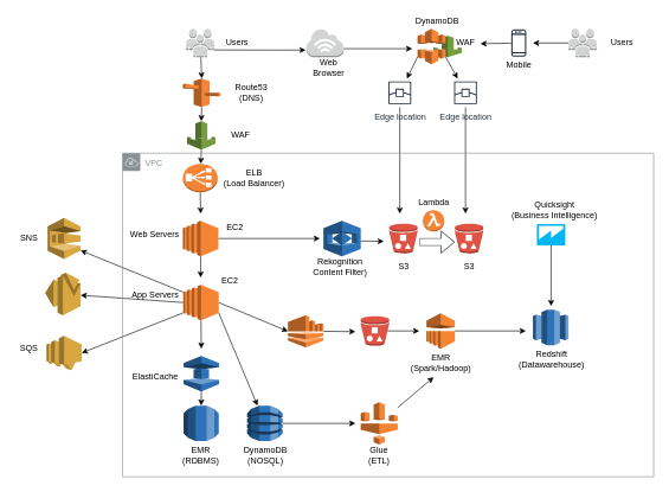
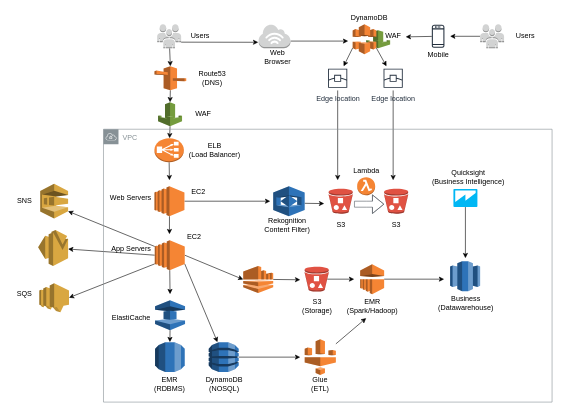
  <mxCell id="0" />
  <mxCell id="1" parent="0" />
  <mxCell id="2" style="edgeStyle=none;rounded=0;orthogonalLoop=1;jettySize=auto;html=1;exitX=0.5;exitY=1;exitDx=0;exitDy=0;exitPerimeter=0;" edge="1" parent="1" source="4"><mxGeometry relative="1" as="geometry"><mxPoint x="282" y="390" as="targetPoint" /></mxGeometry></mxCell>
  <mxCell id="3" style="edgeStyle=none;rounded=0;orthogonalLoop=1;jettySize=auto;html=1;exitX=1;exitY=0.5;exitDx=0;exitDy=0;exitPerimeter=0;" edge="1" parent="1" source="4"><mxGeometry relative="1" as="geometry"><mxPoint x="450" y="335" as="targetPoint" /></mxGeometry></mxCell>
  <mxCell id="4" value="" style="outlineConnect=0;dashed=0;verticalLabelPosition=bottom;verticalAlign=top;align=center;html=1;shape=mxgraph.aws3.ec2;fillColor=#F58534;gradientColor=none;" vertex="1" parent="1"><mxGeometry x="257" y="310" width="50" height="50" as="geometry" /></mxCell>
  <mxCell id="5" style="edgeStyle=none;rounded=0;orthogonalLoop=1;jettySize=auto;html=1;exitX=0.5;exitY=1;exitDx=0;exitDy=0;exitPerimeter=0;" edge="1" parent="1" source="11"><mxGeometry relative="1" as="geometry"><mxPoint x="283" y="490" as="targetPoint" /></mxGeometry></mxCell>
  <mxCell id="6" style="edgeStyle=none;rounded=0;orthogonalLoop=1;jettySize=auto;html=1;exitX=1;exitY=0.79;exitDx=0;exitDy=0;exitPerimeter=0;" edge="1" parent="1" source="11" target="16"><mxGeometry relative="1" as="geometry" /></mxCell>
  <mxCell id="7" style="edgeStyle=none;rounded=0;orthogonalLoop=1;jettySize=auto;html=1;exitX=1;exitY=0.5;exitDx=0;exitDy=0;exitPerimeter=0;entryX=0;entryY=0.5;entryDx=0;entryDy=0;entryPerimeter=0;" edge="1" parent="1" source="11" target="35"><mxGeometry relative="1" as="geometry" /></mxCell>
  <mxCell id="8" style="edgeStyle=none;rounded=0;orthogonalLoop=1;jettySize=auto;html=1;exitX=0;exitY=0.5;exitDx=0;exitDy=0;exitPerimeter=0;" edge="1" parent="1" source="11" target="84"><mxGeometry relative="1" as="geometry"><mxPoint x="70" y="425" as="targetPoint" /></mxGeometry></mxCell>
  <mxCell id="9" style="edgeStyle=none;rounded=0;orthogonalLoop=1;jettySize=auto;html=1;exitX=0;exitY=0.21;exitDx=0;exitDy=0;exitPerimeter=0;entryX=1;entryY=0.79;entryDx=0;entryDy=0;entryPerimeter=0;" edge="1" parent="1" source="11" target="82"><mxGeometry relative="1" as="geometry"><mxPoint x="70" y="350" as="targetPoint" /></mxGeometry></mxCell>
  <mxCell id="10" style="edgeStyle=none;rounded=0;orthogonalLoop=1;jettySize=auto;html=1;exitX=0;exitY=0.79;exitDx=0;exitDy=0;exitPerimeter=0;entryX=1;entryY=0.5;entryDx=0;entryDy=0;entryPerimeter=0;" edge="1" parent="1" source="11" target="83"><mxGeometry relative="1" as="geometry"><mxPoint x="80" y="500" as="targetPoint" /></mxGeometry></mxCell>
  <mxCell id="11" value="" style="outlineConnect=0;dashed=0;verticalLabelPosition=bottom;verticalAlign=top;align=center;html=1;shape=mxgraph.aws3.ec2;fillColor=#F58534;gradientColor=none;" vertex="1" parent="1"><mxGeometry x="257.5" y="400" width="50" height="50" as="geometry" /></mxCell>
  <mxCell id="12" style="edgeStyle=none;rounded=0;orthogonalLoop=1;jettySize=auto;html=1;exitX=0.5;exitY=1;exitDx=0;exitDy=0;exitPerimeter=0;" edge="1" parent="1" source="13"><mxGeometry relative="1" as="geometry"><mxPoint x="282" y="300" as="targetPoint" /></mxGeometry></mxCell>
  <mxCell id="13" value="" style="outlineConnect=0;dashed=0;verticalLabelPosition=bottom;verticalAlign=top;align=center;html=1;shape=mxgraph.aws3.classic_load_balancer;fillColor=#F58534;gradientColor=none;" vertex="1" parent="1"><mxGeometry x="257" y="230" width="49" height="40" as="geometry" /></mxCell>
  <mxCell id="14" value="ELB&lt;br&gt;(Load Balancer)" style="text;html=1;resizable=0;autosize=1;align=center;verticalAlign=middle;points=[];fillColor=none;strokeColor=none;rounded=0;" vertex="1" parent="1"><mxGeometry x="307" y="235" width="100" height="30" as="geometry" /></mxCell>
  <mxCell id="15" style="edgeStyle=none;rounded=0;orthogonalLoop=1;jettySize=auto;html=1;" edge="1" parent="1" source="16"><mxGeometry relative="1" as="geometry"><mxPoint x="500" y="595" as="targetPoint" /></mxGeometry></mxCell>
  <mxCell id="16" value="" style="outlineConnect=0;dashed=0;verticalLabelPosition=bottom;verticalAlign=top;align=center;html=1;shape=mxgraph.aws3.dynamo_db;fillColor=#2E73B8;gradientColor=none;" vertex="1" parent="1"><mxGeometry x="347.5" y="570" width="50" height="50" as="geometry" /></mxCell>
  <mxCell id="17" value="" style="outlineConnect=0;dashed=0;verticalLabelPosition=bottom;verticalAlign=top;align=center;html=1;shape=mxgraph.aws3.rds;fillColor=#2E73B8;gradientColor=none;" vertex="1" parent="1"><mxGeometry x="258" y="570" width="49.5" height="50" as="geometry" /></mxCell>
  <mxCell id="18" style="edgeStyle=none;rounded=0;orthogonalLoop=1;jettySize=auto;html=1;exitX=0.5;exitY=1;exitDx=0;exitDy=0;exitPerimeter=0;entryX=0.5;entryY=0;entryDx=0;entryDy=0;entryPerimeter=0;" edge="1" parent="1" source="19" target="17"><mxGeometry relative="1" as="geometry" /></mxCell>
  <mxCell id="19" value="" style="outlineConnect=0;dashed=0;verticalLabelPosition=bottom;verticalAlign=top;align=center;html=1;shape=mxgraph.aws3.elasticache;fillColor=#2E73B8;gradientColor=none;" vertex="1" parent="1"><mxGeometry x="258" y="500" width="50" height="50" as="geometry" /></mxCell>
  <mxCell id="20" value="EC2" style="text;html=1;resizable=0;autosize=1;align=center;verticalAlign=middle;points=[];fillColor=none;strokeColor=none;rounded=0;" vertex="1" parent="1"><mxGeometry x="310" y="310" width="40" height="20" as="geometry" /></mxCell>
  <mxCell id="21" value="EC2" style="text;html=1;resizable=0;autosize=1;align=center;verticalAlign=middle;points=[];fillColor=none;strokeColor=none;rounded=0;" vertex="1" parent="1"><mxGeometry x="303" y="385" width="40" height="20" as="geometry" /></mxCell>
  <mxCell id="22" value="DynamoDB&lt;br&gt;(NOSQL)" style="text;html=1;resizable=0;autosize=1;align=center;verticalAlign=middle;points=[];fillColor=none;strokeColor=none;rounded=0;" vertex="1" parent="1"><mxGeometry x="332.5" y="625" width="80" height="30" as="geometry" /></mxCell>
  <mxCell id="23" value="ElastiCache" style="text;html=1;resizable=0;autosize=1;align=center;verticalAlign=middle;points=[];fillColor=none;strokeColor=none;rounded=0;" vertex="1" parent="1"><mxGeometry x="177.5" y="520" width="80" height="20" as="geometry" /></mxCell>
  <mxCell id="24" value="EMR&lt;br&gt;(RDBMS)" style="text;html=1;resizable=0;autosize=1;align=center;verticalAlign=middle;points=[];fillColor=none;strokeColor=none;rounded=0;" vertex="1" parent="1"><mxGeometry x="247" y="625" width="70" height="30" as="geometry" /></mxCell>
  <mxCell id="25" value="" style="outlineConnect=0;dashed=0;verticalLabelPosition=bottom;verticalAlign=top;align=center;html=1;shape=mxgraph.aws3.lambda_function;fillColor=#F58534;gradientColor=none;" vertex="1" parent="1"><mxGeometry x="595" y="295" width="30" height="30" as="geometry" /></mxCell>
  <mxCell id="26" style="edgeStyle=none;rounded=0;orthogonalLoop=1;jettySize=auto;html=1;exitX=1;exitY=0.57;exitDx=0;exitDy=0;exitPerimeter=0;" edge="1" parent="1" source="27"><mxGeometry relative="1" as="geometry"><mxPoint x="540" y="339" as="targetPoint" /></mxGeometry></mxCell>
  <mxCell id="27" value="" style="outlineConnect=0;dashed=0;verticalLabelPosition=bottom;verticalAlign=top;align=center;html=1;shape=mxgraph.aws3.rekognition;fillColor=#2E73B8;gradientColor=none;" vertex="1" parent="1"><mxGeometry x="455" y="310" width="52.5" height="50" as="geometry" /></mxCell>
  <mxCell id="28" value="Rekognition&lt;br&gt;Content Filter)" style="text;html=1;resizable=0;autosize=1;align=center;verticalAlign=middle;points=[];fillColor=none;strokeColor=none;rounded=0;" vertex="1" parent="1"><mxGeometry x="432.5" y="360" width="90" height="30" as="geometry" /></mxCell>
  <mxCell id="29" value="" style="outlineConnect=0;dashed=0;verticalLabelPosition=bottom;verticalAlign=top;align=center;html=1;shape=mxgraph.aws3.redshift;fillColor=#2E73B8;gradientColor=none;" vertex="1" parent="1"><mxGeometry x="750" y="435" width="50" height="50" as="geometry" /></mxCell>
- <mxCell id="30" value="Redshift&lt;br&gt;(Datawarehouse)" style="text;html=1;resizable=0;autosize=1;align=center;verticalAlign=middle;points=[];fillColor=none;strokeColor=none;rounded=0;" vertex="1" parent="1"><mxGeometry x="720.51" y="490" width="110" height="30" as="geometry" /></mxCell>
+ <mxCell id="30" value="Business&lt;br&gt;(Datawarehouse)" style="text;html=1;resizable=0;autosize=1;align=center;verticalAlign=middle;points=[];fillColor=none;strokeColor=none;rounded=0;" vertex="1" parent="1"><mxGeometry x="720.51" y="490" width="110" height="30" as="geometry" /></mxCell>
  <mxCell id="31" style="edgeStyle=none;rounded=0;orthogonalLoop=1;jettySize=auto;html=1;exitX=1;exitY=0.5;exitDx=0;exitDy=0;exitPerimeter=0;" edge="1" parent="1" source="32"><mxGeometry relative="1" as="geometry"><mxPoint x="740" y="465" as="targetPoint" /></mxGeometry></mxCell>
  <mxCell id="32" value="" style="outlineConnect=0;dashed=0;verticalLabelPosition=bottom;verticalAlign=top;align=center;html=1;shape=mxgraph.aws3.emr;fillColor=#F58534;gradientColor=none;" vertex="1" parent="1"><mxGeometry x="600" y="440" width="40" height="50" as="geometry" /></mxCell>
  <mxCell id="33" value="EMR&lt;br&gt;(Spark/Hadoop)" style="text;html=1;resizable=0;autosize=1;align=center;verticalAlign=middle;points=[];fillColor=none;strokeColor=none;rounded=0;" vertex="1" parent="1"><mxGeometry x="570" y="495" width="100" height="30" as="geometry" /></mxCell>
  <mxCell id="34" style="edgeStyle=none;rounded=0;orthogonalLoop=1;jettySize=auto;html=1;exitX=1;exitY=0.5;exitDx=0;exitDy=0;exitPerimeter=0;" edge="1" parent="1" source="35"><mxGeometry relative="1" as="geometry"><mxPoint x="500" y="466" as="targetPoint" /></mxGeometry></mxCell>
  <mxCell id="35" value="" style="outlineConnect=0;dashed=0;verticalLabelPosition=bottom;verticalAlign=top;align=center;html=1;shape=mxgraph.aws3.kinesis;fillColor=#F58534;gradientColor=none;" vertex="1" parent="1"><mxGeometry x="405" y="443" width="50" height="45" as="geometry" /></mxCell>
  <mxCell id="36" style="edgeStyle=none;rounded=0;orthogonalLoop=1;jettySize=auto;html=1;entryX=0.4;entryY=1.167;entryDx=0;entryDy=0;entryPerimeter=0;" edge="1" parent="1" source="37" target="33"><mxGeometry relative="1" as="geometry" /></mxCell>
  <mxCell id="37" value="" style="outlineConnect=0;dashed=0;verticalLabelPosition=bottom;verticalAlign=top;align=center;html=1;shape=mxgraph.aws3.glue;fillColor=#F58534;gradientColor=none;" vertex="1" parent="1"><mxGeometry x="507.5" y="565" width="52" height="60" as="geometry" /></mxCell>
  <mxCell id="38" value="Glue&lt;br&gt;(ETL)" style="text;html=1;resizable=0;autosize=1;align=center;verticalAlign=middle;points=[];fillColor=none;strokeColor=none;rounded=0;" vertex="1" parent="1"><mxGeometry x="507.5" y="625" width="50" height="30" as="geometry" /></mxCell>
  <mxCell id="39" value="App Servers" style="text;html=1;resizable=0;autosize=1;align=center;verticalAlign=middle;points=[];fillColor=none;strokeColor=none;rounded=0;" vertex="1" parent="1"><mxGeometry x="178" y="405" width="80" height="20" as="geometry" /></mxCell>
  <mxCell id="40" value="Web Servers" style="text;html=1;resizable=0;autosize=1;align=center;verticalAlign=middle;points=[];fillColor=none;strokeColor=none;rounded=0;" vertex="1" parent="1"><mxGeometry x="177" y="319.75" width="80" height="20" as="geometry" /></mxCell>
  <mxCell id="41" style="edgeStyle=none;rounded=0;orthogonalLoop=1;jettySize=auto;html=1;exitX=0.94;exitY=0.5;exitDx=0;exitDy=0;exitPerimeter=0;" edge="1" parent="1" source="42"><mxGeometry relative="1" as="geometry"><mxPoint x="590" y="465" as="targetPoint" /></mxGeometry></mxCell>
  <mxCell id="42" value="" style="outlineConnect=0;dashed=0;verticalLabelPosition=bottom;verticalAlign=top;align=center;html=1;shape=mxgraph.aws3.bucket_with_objects;fillColor=#E05243;gradientColor=none;" vertex="1" parent="1"><mxGeometry x="507.5" y="444.25" width="40" height="41.5" as="geometry" /></mxCell>
  <mxCell id="43" value="" style="outlineConnect=0;dashed=0;verticalLabelPosition=bottom;verticalAlign=top;align=center;html=1;shape=mxgraph.aws3.bucket_with_objects;fillColor=#E05243;gradientColor=none;" vertex="1" parent="1"><mxGeometry x="547.5" y="314.25" width="40" height="41.5" as="geometry" /></mxCell>
  <mxCell id="44" value="" style="outlineConnect=0;dashed=0;verticalLabelPosition=bottom;verticalAlign=top;align=center;html=1;shape=mxgraph.aws3.bucket_with_objects;fillColor=#E05243;gradientColor=none;" vertex="1" parent="1"><mxGeometry x="640" y="314.25" width="40" height="41.5" as="geometry" /></mxCell>
  <mxCell id="45" style="edgeStyle=none;rounded=0;orthogonalLoop=1;jettySize=auto;html=1;" edge="1" parent="1" source="46"><mxGeometry relative="1" as="geometry"><mxPoint x="775.51" y="430" as="targetPoint" /></mxGeometry></mxCell>
  <mxCell id="46" value="" style="outlineConnect=0;dashed=0;verticalLabelPosition=bottom;verticalAlign=top;align=center;html=1;shape=mxgraph.aws3.quicksight;fillColor=#00B7F4;gradientColor=none;" vertex="1" parent="1"><mxGeometry x="755.51" y="314.75" width="40" height="30" as="geometry" /></mxCell>
  <mxCell id="47" value="Quicksight&lt;br&gt;(Business Intelligence)" style="text;html=1;resizable=0;autosize=1;align=center;verticalAlign=middle;points=[];fillColor=none;strokeColor=none;rounded=0;" vertex="1" parent="1"><mxGeometry x="710" y="280" width="140" height="30" as="geometry" /></mxCell>
  <mxCell id="48" value="S3" style="text;html=1;resizable=0;autosize=1;align=center;verticalAlign=middle;points=[];fillColor=none;strokeColor=none;rounded=0;" vertex="1" parent="1"><mxGeometry x="645" y="365" width="30" height="20" as="geometry" /></mxCell>
  <mxCell id="49" value="S3" style="text;html=1;resizable=0;autosize=1;align=center;verticalAlign=middle;points=[];fillColor=none;strokeColor=none;rounded=0;" vertex="1" parent="1"><mxGeometry x="552.5" y="365" width="30" height="20" as="geometry" /></mxCell>
+ <mxCell id="50" value="S3&lt;br&gt;(Storage)" style="text;html=1;resizable=0;autosize=1;align=center;verticalAlign=middle;points=[];fillColor=none;strokeColor=none;rounded=0;" vertex="1" parent="1"><mxGeometry x="492.5" y="495" width="70" height="30" as="geometry" /></mxCell>
  <mxCell id="51" style="edgeStyle=none;rounded=0;orthogonalLoop=1;jettySize=auto;html=1;exitX=1;exitY=0.745;exitDx=0;exitDy=0;exitPerimeter=0;" edge="1" parent="1" source="53"><mxGeometry relative="1" as="geometry"><mxPoint x="430" y="70" as="targetPoint" /></mxGeometry></mxCell>
  <mxCell id="52" style="edgeStyle=none;rounded=0;orthogonalLoop=1;jettySize=auto;html=1;entryX=0.5;entryY=0;entryDx=0;entryDy=0;entryPerimeter=0;" edge="1" parent="1" source="53" target="59"><mxGeometry relative="1" as="geometry" /></mxCell>
  <mxCell id="53" value="" style="outlineConnect=0;dashed=0;verticalLabelPosition=bottom;verticalAlign=top;align=center;html=1;shape=mxgraph.aws3.users;fillColor=#D2D3D3;gradientColor=none;" vertex="1" parent="1"><mxGeometry x="261.5" y="40" width="40" height="40" as="geometry" /></mxCell>
  <mxCell id="54" value="Users" style="text;html=1;resizable=0;autosize=1;align=center;verticalAlign=middle;points=[];fillColor=none;strokeColor=none;rounded=0;" vertex="1" parent="1"><mxGeometry x="307.5" y="50" width="50" height="20" as="geometry" /></mxCell>
  <mxCell id="55" style="edgeStyle=none;rounded=0;orthogonalLoop=1;jettySize=auto;html=1;exitX=0.5;exitY=1;exitDx=0;exitDy=0;exitPerimeter=0;" edge="1" parent="1" source="56" target="13"><mxGeometry relative="1" as="geometry" /></mxCell>
  <mxCell id="56" value="" style="outlineConnect=0;dashed=0;verticalLabelPosition=bottom;verticalAlign=top;align=center;html=1;shape=mxgraph.aws3.waf;fillColor=#759C3E;gradientColor=none;" vertex="1" parent="1"><mxGeometry x="263" y="170" width="40" height="40" as="geometry" /></mxCell>
  <mxCell id="57" value="WAF" style="text;html=1;resizable=0;autosize=1;align=center;verticalAlign=middle;points=[];fillColor=none;strokeColor=none;rounded=0;" vertex="1" parent="1"><mxGeometry x="317.5" y="180" width="40" height="20" as="geometry" /></mxCell>
  <mxCell id="58" style="edgeStyle=none;rounded=0;orthogonalLoop=1;jettySize=auto;html=1;exitX=0.5;exitY=1;exitDx=0;exitDy=0;exitPerimeter=0;entryX=0.5;entryY=0;entryDx=0;entryDy=0;entryPerimeter=0;" edge="1" parent="1" source="59" target="56"><mxGeometry relative="1" as="geometry" /></mxCell>
  <mxCell id="59" value="" style="outlineConnect=0;dashed=0;verticalLabelPosition=bottom;verticalAlign=top;align=center;html=1;shape=mxgraph.aws3.route_53;fillColor=#F58536;gradientColor=none;" vertex="1" parent="1"><mxGeometry x="257" y="110" width="53" height="40" as="geometry" /></mxCell>
  <mxCell id="60" value="Route53&lt;br&gt;(DNS)" style="text;html=1;resizable=0;autosize=1;align=center;verticalAlign=middle;points=[];fillColor=none;strokeColor=none;rounded=0;" vertex="1" parent="1"><mxGeometry x="323" y="115" width="60" height="30" as="geometry" /></mxCell>
  <mxCell id="61" value="Lambda" style="text;html=1;resizable=0;autosize=1;align=center;verticalAlign=middle;points=[];fillColor=none;strokeColor=none;rounded=0;" vertex="1" parent="1"><mxGeometry x="580" y="275" width="60" height="20" as="geometry" /></mxCell>
  <mxCell id="62" value="" style="edgeStyle=orthogonalEdgeStyle;html=1;endArrow=block;elbow=vertical;startArrow=none;endFill=1;strokeColor=#545B64;rounded=0;shape=flexArrow;" edge="1" parent="1"><mxGeometry width="100" relative="1" as="geometry"><mxPoint x="590" y="340" as="sourcePoint" /><mxPoint x="640" y="340" as="targetPoint" /><Array as="points"><mxPoint x="610" y="340" /><mxPoint x="610" y="340" /></Array></mxGeometry></mxCell>
  <mxCell id="63" style="edgeStyle=none;rounded=0;orthogonalLoop=1;jettySize=auto;html=1;" edge="1" parent="1" source="64"><mxGeometry relative="1" as="geometry"><mxPoint x="562.5" y="300" as="targetPoint" /></mxGeometry></mxCell>
  <mxCell id="64" value="Edge location" style="sketch=0;outlineConnect=0;fontColor=#232F3E;gradientColor=none;strokeColor=#232F3E;fillColor=#ffffff;dashed=0;verticalLabelPosition=bottom;verticalAlign=top;align=center;html=1;fontSize=12;fontStyle=0;aspect=fixed;shape=mxgraph.aws4.resourceIcon;resIcon=mxgraph.aws4.edge_location;" vertex="1" parent="1"><mxGeometry x="542.5" y="110" width="40" height="40" as="geometry" /></mxCell>
  <mxCell id="65" style="edgeStyle=none;rounded=0;orthogonalLoop=1;jettySize=auto;html=1;" edge="1" parent="1" source="66"><mxGeometry relative="1" as="geometry"><mxPoint x="655" y="300" as="targetPoint" /></mxGeometry></mxCell>
  <mxCell id="66" value="Edge location" style="sketch=0;outlineConnect=0;fontColor=#232F3E;gradientColor=none;strokeColor=#232F3E;fillColor=#ffffff;dashed=0;verticalLabelPosition=bottom;verticalAlign=top;align=center;html=1;fontSize=12;fontStyle=0;aspect=fixed;shape=mxgraph.aws4.resourceIcon;resIcon=mxgraph.aws4.edge_location;" vertex="1" parent="1"><mxGeometry x="635" y="110" width="40" height="40" as="geometry" /></mxCell>
  <mxCell id="67" value="" style="outlineConnect=0;dashed=0;verticalLabelPosition=bottom;verticalAlign=top;align=center;html=1;shape=mxgraph.aws3.waf;fillColor=#759C3E;gradientColor=none;" vertex="1" parent="1"><mxGeometry x="610" y="50" width="40" height="30" as="geometry" /></mxCell>
  <mxCell id="68" style="edgeStyle=none;rounded=0;orthogonalLoop=1;jettySize=auto;html=1;entryX=1.025;entryY=0.55;entryDx=0;entryDy=0;entryPerimeter=0;" edge="1" parent="1" source="69" target="81"><mxGeometry relative="1" as="geometry" /></mxCell>
  <mxCell id="69" value="" style="sketch=0;outlineConnect=0;fontColor=#232F3E;gradientColor=none;fillColor=#232F3D;strokeColor=none;dashed=0;verticalLabelPosition=bottom;verticalAlign=top;align=center;html=1;fontSize=12;fontStyle=0;aspect=fixed;pointerEvents=1;shape=mxgraph.aws4.mobile_client;" vertex="1" parent="1"><mxGeometry x="719.49" y="40" width="21.02" height="40" as="geometry" /></mxCell>
  <mxCell id="70" style="edgeStyle=none;rounded=0;orthogonalLoop=1;jettySize=auto;html=1;entryX=1.451;entryY=0.5;entryDx=0;entryDy=0;entryPerimeter=0;" edge="1" parent="1" source="71" target="69"><mxGeometry relative="1" as="geometry" /></mxCell>
  <mxCell id="71" value="" style="outlineConnect=0;dashed=0;verticalLabelPosition=bottom;verticalAlign=top;align=center;html=1;shape=mxgraph.aws3.users;fillColor=#D2D3D3;gradientColor=none;" vertex="1" parent="1"><mxGeometry x="800" y="40" width="40" height="40" as="geometry" /></mxCell>
  <mxCell id="72" value="Mobile" style="text;html=1;resizable=0;autosize=1;align=center;verticalAlign=middle;points=[];fillColor=none;strokeColor=none;rounded=0;" vertex="1" parent="1"><mxGeometry x="705" y="80.77" width="50" height="20" as="geometry" /></mxCell>
  <mxCell id="73" value="Users" style="text;html=1;resizable=0;autosize=1;align=center;verticalAlign=middle;points=[];fillColor=none;strokeColor=none;rounded=0;" vertex="1" parent="1"><mxGeometry x="850" y="50" width="50" height="20" as="geometry" /></mxCell>
  <mxCell id="74" value="Web&lt;br&gt;Browser" style="text;html=1;resizable=0;autosize=1;align=center;verticalAlign=middle;points=[];fillColor=none;strokeColor=none;rounded=0;" vertex="1" parent="1"><mxGeometry x="431.5" y="80" width="60" height="30" as="geometry" /></mxCell>
  <mxCell id="75" style="edgeStyle=none;rounded=0;orthogonalLoop=1;jettySize=auto;html=1;exitX=1;exitY=0.7;exitDx=0;exitDy=0;exitPerimeter=0;" edge="1" parent="1" source="76"><mxGeometry relative="1" as="geometry"><mxPoint x="580" y="68" as="targetPoint" /></mxGeometry></mxCell>
  <mxCell id="76" value="" style="outlineConnect=0;dashed=0;verticalLabelPosition=bottom;verticalAlign=top;align=center;html=1;shape=mxgraph.aws3.internet_3;fillColor=#D2D3D3;gradientColor=none;" vertex="1" parent="1"><mxGeometry x="430.75" y="40" width="53" height="40" as="geometry" /></mxCell>
  <mxCell id="77" style="edgeStyle=none;rounded=0;orthogonalLoop=1;jettySize=auto;html=1;exitX=0;exitY=0.79;exitDx=0;exitDy=0;exitPerimeter=0;" edge="1" parent="1" source="79" target="64"><mxGeometry relative="1" as="geometry" /></mxCell>
  <mxCell id="78" style="edgeStyle=none;rounded=0;orthogonalLoop=1;jettySize=auto;html=1;exitX=1;exitY=0.79;exitDx=0;exitDy=0;exitPerimeter=0;" edge="1" parent="1" source="79" target="66"><mxGeometry relative="1" as="geometry" /></mxCell>
  <mxCell id="79" value="" style="outlineConnect=0;dashed=0;verticalLabelPosition=bottom;verticalAlign=top;align=center;html=1;shape=mxgraph.aws3.cloudfront;fillColor=#F58536;gradientColor=none;" vertex="1" parent="1"><mxGeometry x="587.5" y="40" width="39.49" height="50" as="geometry" /></mxCell>
  <mxCell id="80" value="DynamoDB" style="text;html=1;resizable=0;autosize=1;align=center;verticalAlign=middle;points=[];fillColor=none;strokeColor=none;rounded=0;" vertex="1" parent="1"><mxGeometry x="580" y="20" width="70" height="20" as="geometry" /></mxCell>
  <mxCell id="81" value="WAF" style="text;html=1;resizable=0;autosize=1;align=center;verticalAlign=middle;points=[];fillColor=none;strokeColor=none;rounded=0;" vertex="1" parent="1"><mxGeometry x="635" y="50" width="40" height="20" as="geometry" /></mxCell>
  <mxCell id="82" value="" style="outlineConnect=0;dashed=0;verticalLabelPosition=bottom;verticalAlign=top;align=center;html=1;shape=mxgraph.aws3.sqs;fillColor=#D9A741;gradientColor=none;" vertex="1" parent="1"><mxGeometry x="66.5" y="306" width="46.5" height="58" as="geometry" /></mxCell>
  <mxCell id="83" value="" style="outlineConnect=0;dashed=0;verticalLabelPosition=bottom;verticalAlign=top;align=center;html=1;shape=mxgraph.aws3.sns;fillColor=#D9A741;gradientColor=none;" vertex="1" parent="1"><mxGeometry x="65" y="471.75" width="49.5" height="48.25" as="geometry" /></mxCell>
  <mxCell id="84" value="" style="outlineConnect=0;dashed=0;verticalLabelPosition=bottom;verticalAlign=top;align=center;html=1;shape=mxgraph.aws3.ses;fillColor=#D9A741;gradientColor=none;" vertex="1" parent="1"><mxGeometry x="63" y="383" width="50" height="60" as="geometry" /></mxCell>
  <mxCell id="85" value="SNS" style="text;html=1;resizable=0;autosize=1;align=center;verticalAlign=middle;points=[];fillColor=none;strokeColor=none;rounded=0;" vertex="1" parent="1"><mxGeometry x="20" y="325" width="40" height="20" as="geometry" /></mxCell>
  <mxCell id="86" value="SQS" style="text;html=1;resizable=0;autosize=1;align=center;verticalAlign=middle;points=[];fillColor=none;strokeColor=none;rounded=0;" vertex="1" parent="1"><mxGeometry x="20" y="480" width="40" height="20" as="geometry" /></mxCell>
  <mxCell id="87" value="VPC" style="sketch=0;outlineConnect=0;gradientColor=none;html=1;whiteSpace=wrap;fontSize=12;fontStyle=0;shape=mxgraph.aws4.group;grIcon=mxgraph.aws4.group_vpc;strokeColor=#879196;fillColor=none;verticalAlign=top;align=left;spacingLeft=30;fontColor=#879196;dashed=0;" vertex="1" parent="1"><mxGeometry x="172" y="215" width="748" height="455" as="geometry" /></mxCell>
